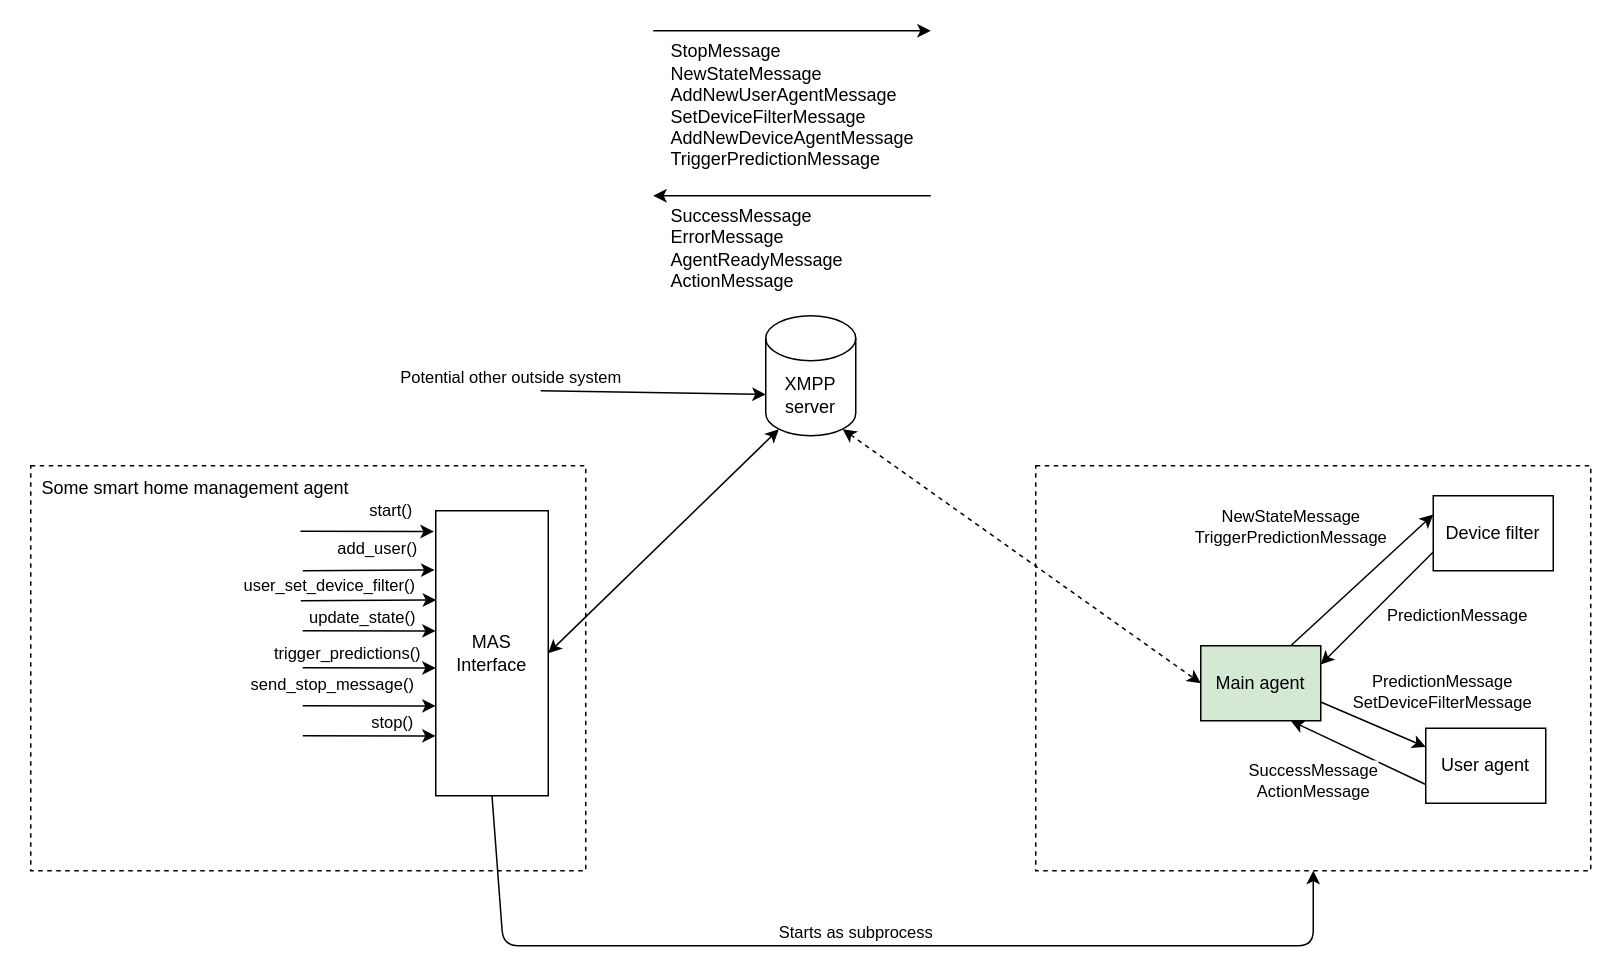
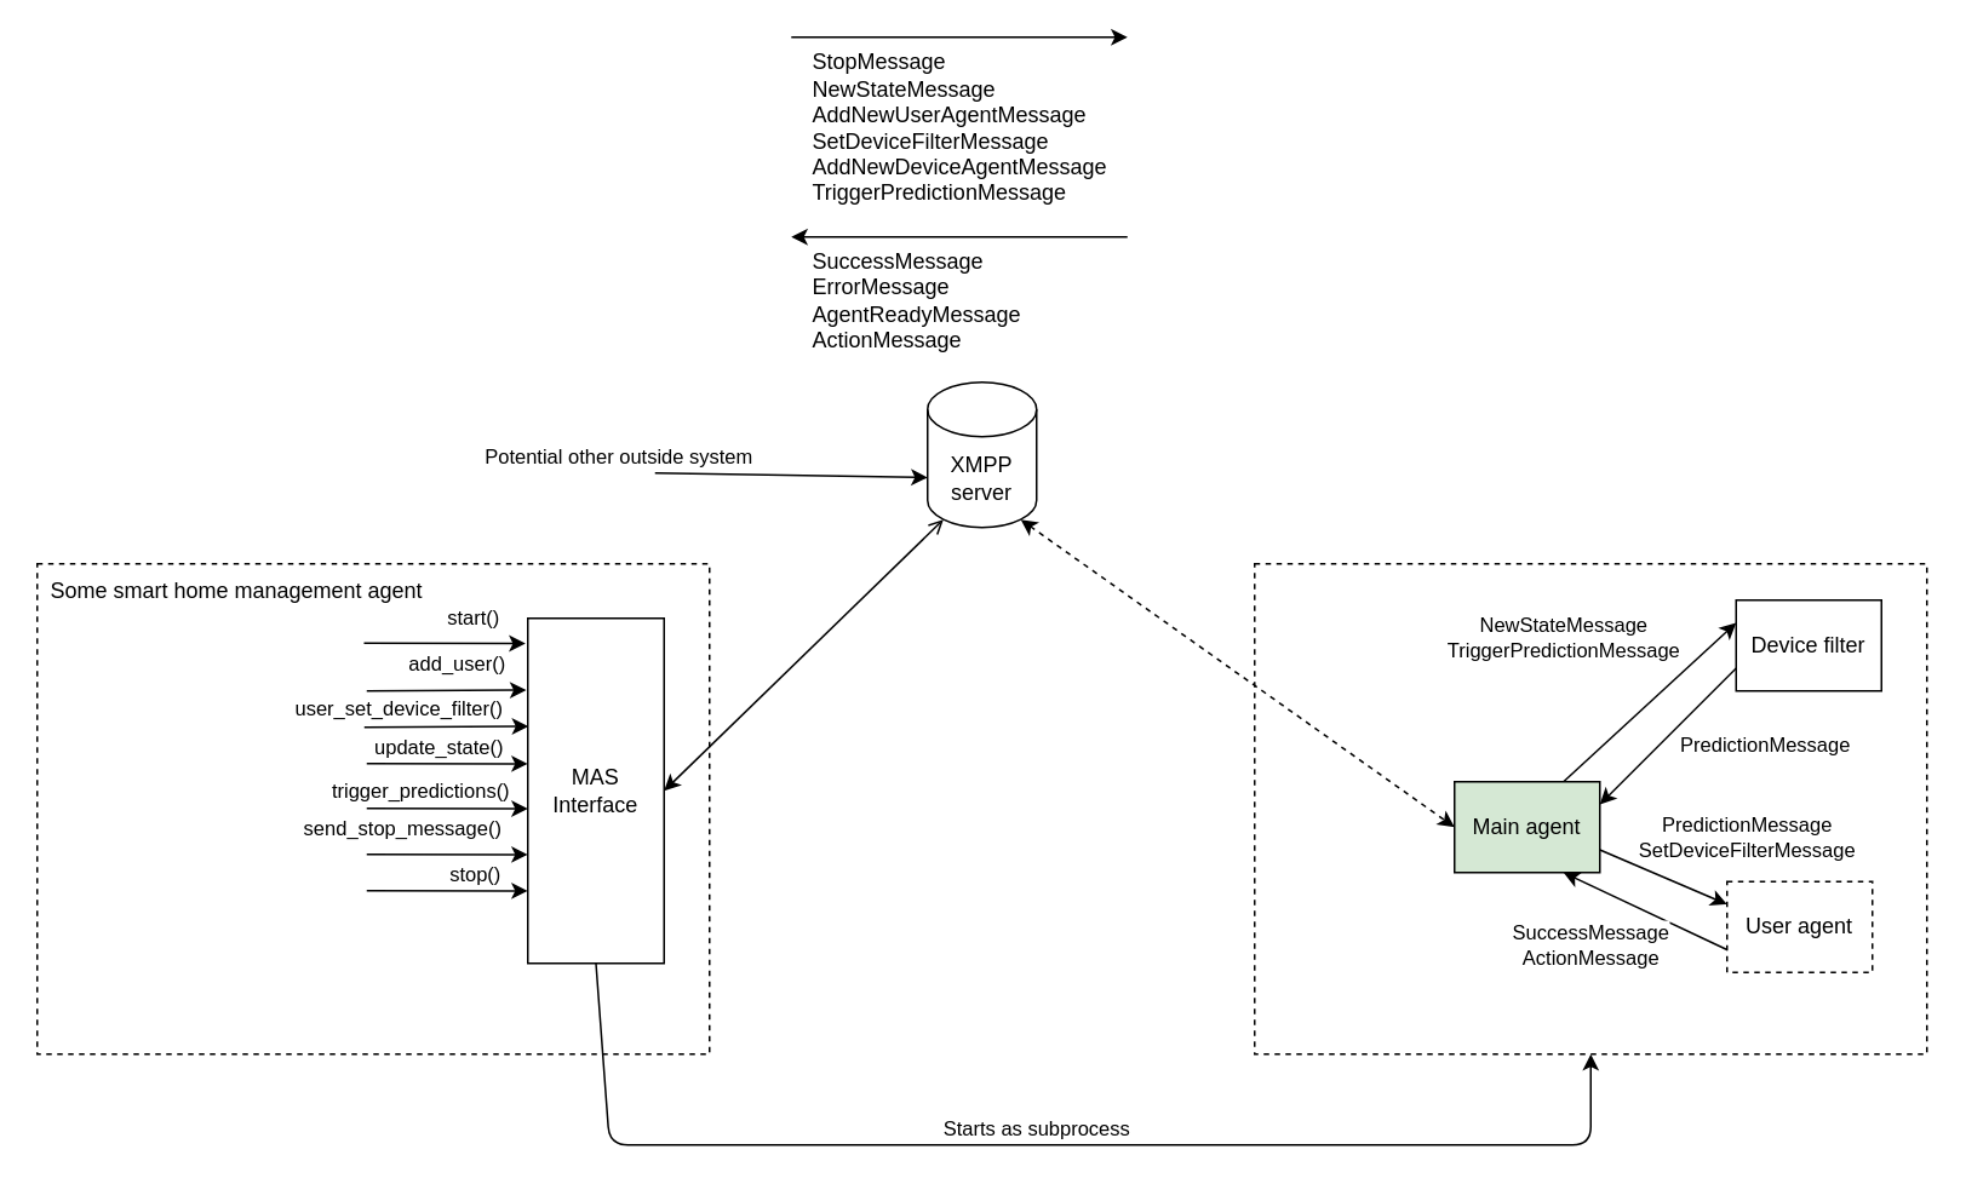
  <mxCell id="0" />
  <mxCell id="1" parent="0" />
  <mxCell id="2" value="" style="group" vertex="1" connectable="0" parent="1"><mxGeometry x="690" y="310" width="370" height="270" as="geometry" /></mxCell>
  <mxCell id="3" value="" style="rounded=0;whiteSpace=wrap;html=1;dashed=1;labelBackgroundColor=none;fillColor=none;" vertex="1" parent="2"><mxGeometry width="370.0" height="270" as="geometry" /></mxCell>
  <mxCell id="4" value="Device filter" style="rounded=0;whiteSpace=wrap;html=1;" vertex="1" parent="2"><mxGeometry x="265" y="20" width="80" height="50" as="geometry" /></mxCell>
  <mxCell id="5" style="edgeStyle=none;html=1;entryX=0;entryY=0.5;entryDx=0;entryDy=0;startArrow=classic;startFill=1;endArrow=classic;endFill=1;exitX=0.855;exitY=1;exitDx=0;exitDy=-4.35;exitPerimeter=0;dashed=1;" edge="1" parent="1" source="18" target="8"><mxGeometry relative="1" as="geometry"><mxPoint x="620" y="455" as="sourcePoint" /></mxGeometry></mxCell>
  <mxCell id="6" style="edgeStyle=none;html=1;exitX=0.75;exitY=0;exitDx=0;exitDy=0;entryX=0;entryY=0.25;entryDx=0;entryDy=0;startArrow=none;startFill=0;endArrow=classic;endFill=1;" edge="1" parent="1" source="8" target="4"><mxGeometry relative="1" as="geometry" /></mxCell>
  <mxCell id="7" value="NewStateMessage&lt;br&gt;TriggerPredictionMessage" style="edgeLabel;html=1;align=center;verticalAlign=middle;resizable=0;points=[];" vertex="1" connectable="0" parent="6"><mxGeometry x="0.261" y="1" relative="1" as="geometry"><mxPoint x="-59" y="-24" as="offset" /></mxGeometry></mxCell>
  <mxCell id="8" value="Main agent" style="rounded=0;whiteSpace=wrap;html=1;fillColor=#d5e8d4;" vertex="1" parent="1"><mxGeometry x="800" y="430" width="80" height="50" as="geometry" /></mxCell>
  <mxCell id="9" style="edgeStyle=none;html=1;exitX=1;exitY=0.75;exitDx=0;exitDy=0;entryX=0;entryY=0.25;entryDx=0;entryDy=0;startArrow=none;startFill=0;endArrow=classic;endFill=1;" edge="1" parent="1" source="8" target="13"><mxGeometry relative="1" as="geometry"><mxPoint x="880" y="555" as="sourcePoint" /></mxGeometry></mxCell>
  <mxCell id="10" value="PredictionMessage&lt;br&gt;SetDeviceFilterMessage" style="edgeLabel;html=1;align=center;verticalAlign=middle;resizable=0;points=[];" vertex="1" connectable="0" parent="9"><mxGeometry x="-0.355" y="1" relative="1" as="geometry"><mxPoint x="57" y="-16" as="offset" /></mxGeometry></mxCell>
  <mxCell id="11" style="edgeStyle=none;html=1;exitX=0;exitY=0.75;exitDx=0;exitDy=0;entryX=0.75;entryY=1;entryDx=0;entryDy=0;startArrow=none;startFill=0;endArrow=classic;endFill=1;" edge="1" parent="1" source="13" target="8"><mxGeometry relative="1" as="geometry"><mxPoint x="911.04" y="554.7" as="targetPoint" /></mxGeometry></mxCell>
  <mxCell id="12" value="SuccessMessage&lt;br&gt;ActionMessage" style="edgeLabel;html=1;align=center;verticalAlign=middle;resizable=0;points=[];" vertex="1" connectable="0" parent="11"><mxGeometry x="0.228" y="-2" relative="1" as="geometry"><mxPoint x="-21" y="25" as="offset" /></mxGeometry></mxCell>
- <mxCell id="13" value="User agent" style="rounded=0;whiteSpace=wrap;html=1;" vertex="1" parent="1"><mxGeometry x="950" y="485" width="80" height="50" as="geometry" /></mxCell>
+ <mxCell id="13" value="User agent" style="rounded=0;whiteSpace=wrap;html=1;dashed=1;" vertex="1" parent="1"><mxGeometry x="950" y="485" width="80" height="50" as="geometry" /></mxCell>
  <mxCell id="14" style="edgeStyle=none;html=1;exitX=0;exitY=0.75;exitDx=0;exitDy=0;entryX=1;entryY=0.25;entryDx=0;entryDy=0;startArrow=none;startFill=0;endArrow=classic;endFill=1;" edge="1" parent="1" source="4" target="8"><mxGeometry relative="1" as="geometry" /></mxCell>
  <mxCell id="15" value="PredictionMessage" style="edgeLabel;html=1;align=center;verticalAlign=middle;resizable=0;points=[];" vertex="1" connectable="0" parent="14"><mxGeometry x="-0.145" y="2" relative="1" as="geometry"><mxPoint x="46" y="9" as="offset" /></mxGeometry></mxCell>
  <mxCell id="16" style="edgeStyle=none;html=1;startArrow=none;startFill=0;endArrow=classic;endFill=1;entryX=0;entryY=0;entryDx=0;entryDy=52.5;entryPerimeter=0;" edge="1" parent="1" target="18"><mxGeometry relative="1" as="geometry"><mxPoint x="380" y="240" as="targetPoint" /><mxPoint x="360" y="260" as="sourcePoint" /></mxGeometry></mxCell>
  <mxCell id="17" value="Potential other outside system" style="edgeLabel;html=1;align=center;verticalAlign=middle;resizable=0;points=[];" vertex="1" connectable="0" parent="16"><mxGeometry x="-0.713" relative="1" as="geometry"><mxPoint x="-42" y="-10" as="offset" /></mxGeometry></mxCell>
  <mxCell id="18" value="XMPP&lt;br&gt;server" style="shape=cylinder3;whiteSpace=wrap;html=1;boundedLbl=1;backgroundOutline=1;size=15;" vertex="1" parent="1"><mxGeometry x="510" y="210" width="60" height="80" as="geometry" /></mxCell>
  <mxCell id="19" value="" style="group" vertex="1" connectable="0" parent="1"><mxGeometry x="20" y="310" width="370" height="270" as="geometry" /></mxCell>
  <mxCell id="20" value="" style="rounded=0;whiteSpace=wrap;html=1;dashed=1;labelBackgroundColor=none;fillColor=none;" vertex="1" parent="19"><mxGeometry width="370.0" height="270" as="geometry" /></mxCell>
  <mxCell id="21" value="Some smart home management agent" style="text;html=1;strokeColor=none;fillColor=none;align=center;verticalAlign=middle;whiteSpace=wrap;rounded=0;dashed=1;labelBackgroundColor=none;movable=1;resizable=1;rotatable=1;deletable=1;editable=1;connectable=1;" vertex="1" parent="19"><mxGeometry width="220" height="30" as="geometry" /></mxCell>
  <mxCell id="22" value="MAS Interface" style="rounded=0;whiteSpace=wrap;html=1;" vertex="1" parent="19"><mxGeometry x="270" y="30" width="75" height="190" as="geometry" /></mxCell>
  <mxCell id="23" value="" style="endArrow=classic;html=1;entryX=-0.017;entryY=0.073;entryDx=0;entryDy=0;entryPerimeter=0;exitX=0.486;exitY=0.162;exitDx=0;exitDy=0;exitPerimeter=0;" edge="1" parent="19" source="20" target="22"><mxGeometry width="50" height="50" relative="1" as="geometry"><mxPoint x="210" y="90" as="sourcePoint" /><mxPoint x="260" y="40" as="targetPoint" /></mxGeometry></mxCell>
  <mxCell id="24" value="start()" style="edgeLabel;html=1;align=center;verticalAlign=middle;resizable=0;points=[];" vertex="1" connectable="0" parent="23"><mxGeometry x="-0.524" relative="1" as="geometry"><mxPoint x="39" y="-14" as="offset" /></mxGeometry></mxCell>
  <mxCell id="25" value="" style="endArrow=classic;html=1;entryX=-0.011;entryY=0.208;entryDx=0;entryDy=0;entryPerimeter=0;exitX=0.486;exitY=0.162;exitDx=0;exitDy=0;exitPerimeter=0;" edge="1" parent="19" target="22"><mxGeometry width="50" height="50" relative="1" as="geometry"><mxPoint x="181.35" y="70" as="sourcePoint" /><mxPoint x="270.0" y="70.13" as="targetPoint" /></mxGeometry></mxCell>
  <mxCell id="26" value="add_user()" style="edgeLabel;html=1;align=center;verticalAlign=middle;resizable=0;points=[];" vertex="1" connectable="0" parent="25"><mxGeometry x="-0.524" relative="1" as="geometry"><mxPoint x="28" y="-15" as="offset" /></mxGeometry></mxCell>
  <mxCell id="27" value="" style="endArrow=classic;html=1;entryX=0.004;entryY=0.313;entryDx=0;entryDy=0;entryPerimeter=0;" edge="1" parent="19" target="22"><mxGeometry width="50" height="50" relative="1" as="geometry"><mxPoint x="180" y="90" as="sourcePoint" /><mxPoint x="270.0" y="100.13" as="targetPoint" /></mxGeometry></mxCell>
  <mxCell id="28" value="user_set_device_filter()" style="edgeLabel;html=1;align=center;verticalAlign=middle;resizable=0;points=[];" vertex="1" connectable="0" parent="27"><mxGeometry x="-0.524" relative="1" as="geometry"><mxPoint x="-2" y="-10" as="offset" /></mxGeometry></mxCell>
  <mxCell id="29" value="" style="endArrow=classic;html=1;entryX=-0.017;entryY=0.073;entryDx=0;entryDy=0;entryPerimeter=0;exitX=0.486;exitY=0.162;exitDx=0;exitDy=0;exitPerimeter=0;" edge="1" parent="19"><mxGeometry width="50" height="50" relative="1" as="geometry"><mxPoint x="181.35" y="110" as="sourcePoint" /><mxPoint x="270.0" y="110.13" as="targetPoint" /></mxGeometry></mxCell>
  <mxCell id="30" value="update_state()" style="edgeLabel;html=1;align=center;verticalAlign=middle;resizable=0;points=[];" vertex="1" connectable="0" parent="29"><mxGeometry x="-0.524" relative="1" as="geometry"><mxPoint x="18" y="-10" as="offset" /></mxGeometry></mxCell>
  <mxCell id="31" value="" style="endArrow=classic;html=1;entryX=-0.017;entryY=0.073;entryDx=0;entryDy=0;entryPerimeter=0;exitX=0.486;exitY=0.162;exitDx=0;exitDy=0;exitPerimeter=0;" edge="1" parent="19"><mxGeometry width="50" height="50" relative="1" as="geometry"><mxPoint x="181.35" y="134.71" as="sourcePoint" /><mxPoint x="270.0" y="134.84" as="targetPoint" /></mxGeometry></mxCell>
  <mxCell id="32" value="trigger_predictions()" style="edgeLabel;html=1;align=center;verticalAlign=middle;resizable=0;points=[];" vertex="1" connectable="0" parent="31"><mxGeometry x="-0.524" relative="1" as="geometry"><mxPoint x="8" y="-10" as="offset" /></mxGeometry></mxCell>
  <mxCell id="33" value="" style="endArrow=classic;html=1;entryX=-0.017;entryY=0.073;entryDx=0;entryDy=0;entryPerimeter=0;exitX=0.486;exitY=0.162;exitDx=0;exitDy=0;exitPerimeter=0;" edge="1" parent="19"><mxGeometry width="50" height="50" relative="1" as="geometry"><mxPoint x="181.35" y="160" as="sourcePoint" /><mxPoint x="270.0" y="160.13" as="targetPoint" /></mxGeometry></mxCell>
  <mxCell id="34" value="send_stop_message()" style="edgeLabel;html=1;align=center;verticalAlign=middle;resizable=0;points=[];" vertex="1" connectable="0" parent="33"><mxGeometry x="-0.524" relative="1" as="geometry"><mxPoint x="-2" y="-15" as="offset" /></mxGeometry></mxCell>
  <mxCell id="35" value="" style="endArrow=classic;html=1;entryX=-0.017;entryY=0.073;entryDx=0;entryDy=0;entryPerimeter=0;exitX=0.486;exitY=0.162;exitDx=0;exitDy=0;exitPerimeter=0;" edge="1" parent="19"><mxGeometry width="50" height="50" relative="1" as="geometry"><mxPoint x="181.35" y="180" as="sourcePoint" /><mxPoint x="270.0" y="180.13" as="targetPoint" /></mxGeometry></mxCell>
  <mxCell id="36" value="stop()" style="edgeLabel;html=1;align=center;verticalAlign=middle;resizable=0;points=[];" vertex="1" connectable="0" parent="35"><mxGeometry x="-0.524" relative="1" as="geometry"><mxPoint x="38" y="-10" as="offset" /></mxGeometry></mxCell>
- <mxCell id="37" style="edgeStyle=none;html=1;exitX=1;exitY=0.5;exitDx=0;exitDy=0;entryX=0.145;entryY=1;entryDx=0;entryDy=-4.35;entryPerimeter=0;startArrow=classic;startFill=1;" edge="1" parent="1" source="22" target="18"><mxGeometry relative="1" as="geometry" /></mxCell>
+ <mxCell id="37" style="edgeStyle=none;html=1;exitX=1;exitY=0.5;exitDx=0;exitDy=0;entryX=0.145;entryY=1;entryDx=0;entryDy=-4.35;entryPerimeter=0;startArrow=classic;startFill=1;endArrow=open;" edge="1" parent="1" source="22" target="18"><mxGeometry relative="1" as="geometry" /></mxCell>
  <mxCell id="38" style="edgeStyle=none;html=1;startArrow=none;startFill=0;" edge="1" parent="1"><mxGeometry relative="1" as="geometry"><mxPoint x="435" y="20" as="sourcePoint" /><mxPoint x="620" y="20" as="targetPoint" /></mxGeometry></mxCell>
  <mxCell id="39" value="StopMessage&lt;br&gt;NewStateMessage&lt;br&gt;AddNewUserAgentMessage&lt;br&gt;SetDeviceFilterMessage&lt;br&gt;AddNewDeviceAgentMessage&lt;br&gt;TriggerPredictionMessage" style="text;html=1;align=left;verticalAlign=middle;resizable=0;points=[];autosize=1;strokeColor=none;fillColor=none;" vertex="1" parent="1"><mxGeometry x="445" y="20" width="190" height="100" as="geometry" /></mxCell>
  <mxCell id="40" style="edgeStyle=none;html=1;startArrow=classic;startFill=1;endArrow=none;endFill=0;" edge="1" parent="1"><mxGeometry relative="1" as="geometry"><mxPoint x="435" y="130" as="sourcePoint" /><mxPoint x="620" y="130" as="targetPoint" /></mxGeometry></mxCell>
  <mxCell id="41" value="SuccessMessage&lt;br&gt;ErrorMessage&lt;br&gt;AgentReadyMessage&lt;br&gt;ActionMessage" style="text;html=1;align=left;verticalAlign=middle;resizable=0;points=[];autosize=1;strokeColor=none;fillColor=none;" vertex="1" parent="1"><mxGeometry x="445" y="130" width="140" height="70" as="geometry" /></mxCell>
  <mxCell id="42" style="edgeStyle=none;html=1;exitX=0.5;exitY=1;exitDx=0;exitDy=0;entryX=0.5;entryY=1;entryDx=0;entryDy=0;startArrow=none;startFill=0;endArrow=classic;endFill=1;" edge="1" parent="1" source="22" target="3"><mxGeometry relative="1" as="geometry"><Array as="points"><mxPoint x="335" y="630" /><mxPoint x="875" y="630" /></Array></mxGeometry></mxCell>
  <mxCell id="43" value="Starts as subprocess" style="edgeLabel;html=1;align=center;verticalAlign=middle;resizable=0;points=[];" vertex="1" connectable="0" parent="42"><mxGeometry x="-0.005" y="-3" relative="1" as="geometry"><mxPoint x="-8" y="-13" as="offset" /></mxGeometry></mxCell>
